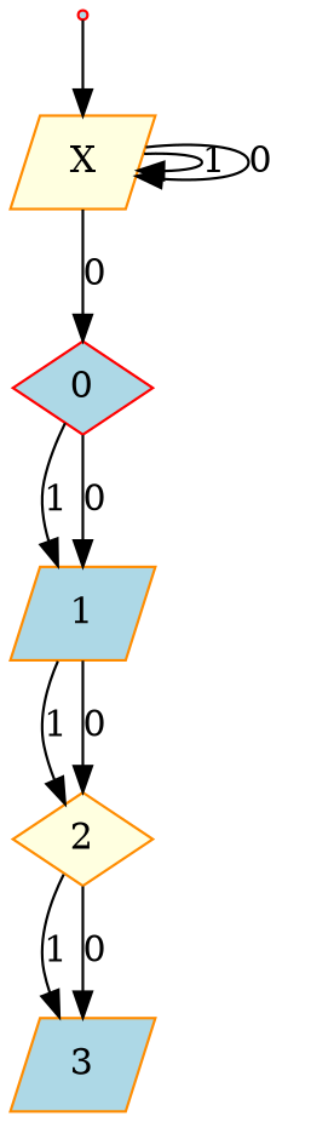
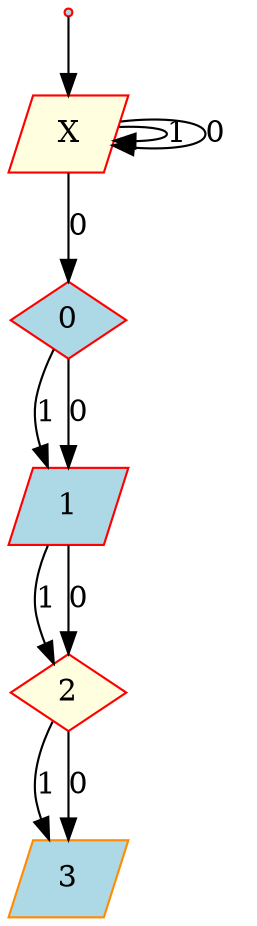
  digraph {
    node [color=red fillcolor=lightblue shape=parallelogram style=filled]
    qi [shape=point]
-   X [color=darkorange fillcolor=lightyellow]
+   X [fillcolor=lightyellow]
    0 [shape=diamond]
-   1 [color=darkorange]
-   2 [color=darkorange fillcolor=lightyellow shape=diamond]
+   1
+   2 [fillcolor=lightyellow shape=diamond]
    3 [color=darkorange]
    qi -> X
    X -> X [label=1]
    X -> X [label=0]
    X -> 0 [label=0]
    0 -> 1 [label=1]
    0 -> 1 [label=0]
    1 -> 2 [label=1]
    1 -> 2 [label=0]
    2 -> 3 [label=1]
    2 -> 3 [label=0]
  }
